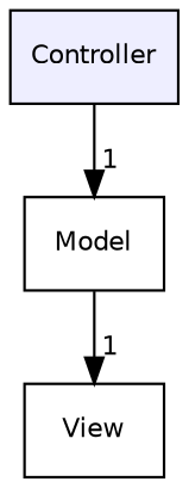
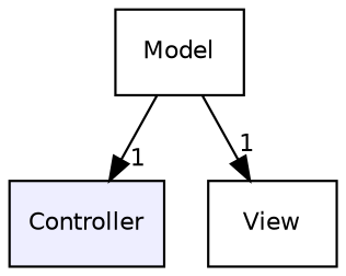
  digraph {
    compound=true
    node [fontname=Helvetica fontsize=10 shape=box]
    edge [headlabel=1 labeldistance=1.5 labelfontname=Helvetica labelfontsize=10]
    n1 [fillcolor="#eeeeff" label=Controller pencolor=black style=filled]
    n2 [label=Model]
    n3 [label=View]
-   n1 -> n2
+   n2 -> n1
    n2 -> n3
  }
